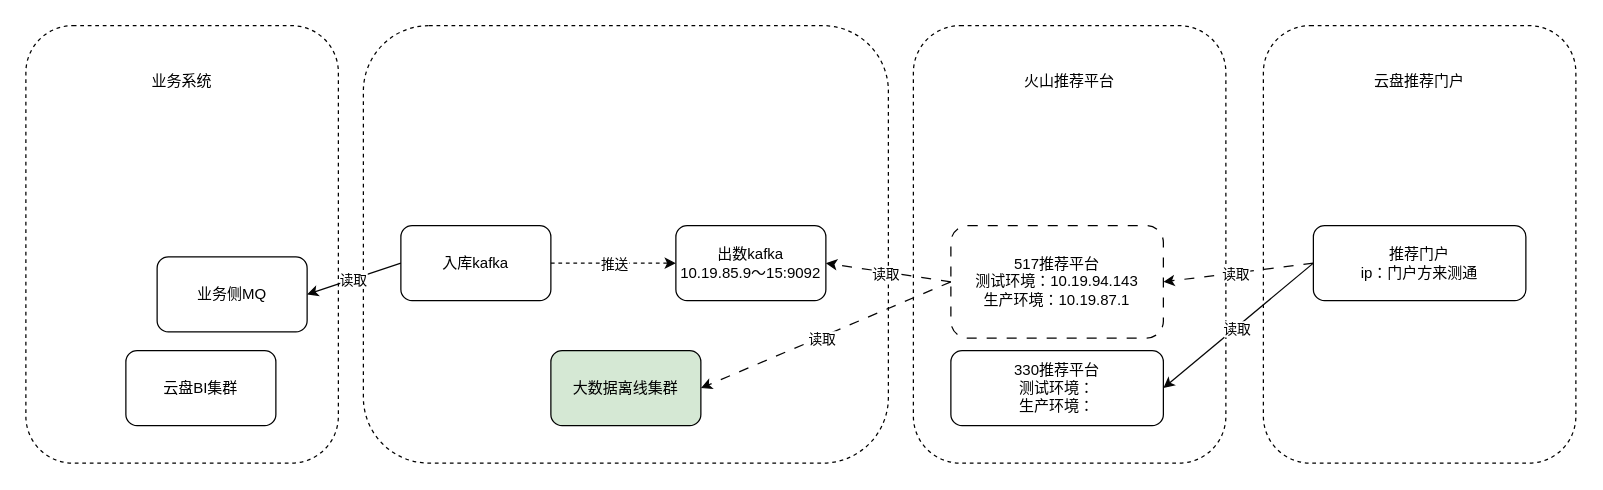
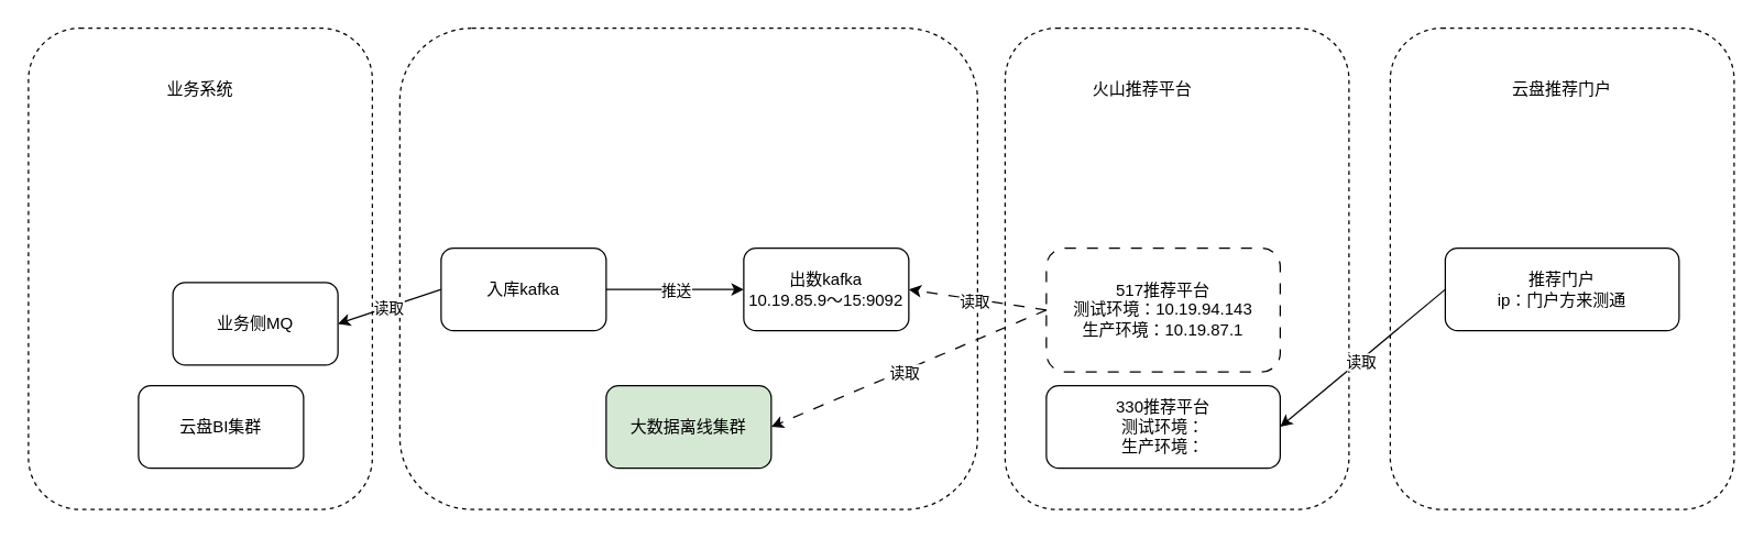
  <mxCell id="0" />
  <mxCell id="1" parent="0" />
  <mxCell id="2" value="" style="rounded=1;whiteSpace=wrap;html=1;fillColor=none;dashed=1;" vertex="1" parent="1"><mxGeometry x="20" y="20" width="250" height="350" as="geometry" /></mxCell>
  <mxCell id="3" value="" style="rounded=1;whiteSpace=wrap;html=1;fillColor=none;dashed=1;" vertex="1" parent="1"><mxGeometry x="290" y="20" width="420" height="350" as="geometry" /></mxCell>
  <mxCell id="4" value="" style="rounded=1;whiteSpace=wrap;html=1;fillColor=none;dashed=1;" vertex="1" parent="1"><mxGeometry x="1010" y="20" width="250" height="350" as="geometry" /></mxCell>
  <mxCell id="5" value="" style="rounded=1;whiteSpace=wrap;html=1;fillColor=none;dashed=1;" vertex="1" parent="1"><mxGeometry x="730" y="20" width="250" height="350" as="geometry" /></mxCell>
  <mxCell id="6" value="出数kafka&lt;div&gt;10.19.85.9～15:9092&lt;br&gt;&lt;/div&gt;" style="rounded=1;whiteSpace=wrap;html=1;" vertex="1" parent="1"><mxGeometry x="540" y="180" width="120" height="60" as="geometry" /></mxCell>
  <mxCell id="7" value="入库kafka" style="rounded=1;whiteSpace=wrap;html=1;" vertex="1" parent="1"><mxGeometry x="320" y="180" width="120" height="60" as="geometry" /></mxCell>
- <mxCell id="8" value="" style="endArrow=classic;html=1;rounded=0;exitX=1;exitY=0.5;exitDx=0;exitDy=0;entryX=0;entryY=0.5;entryDx=0;entryDy=0;fillColor=#008a00;strokeColor=light-dark(#050505, #82cd82);dashed=1;" edge="1" parent="1" source="7" target="6"><mxGeometry width="50" height="50" relative="1" as="geometry"><mxPoint x="460" y="120" as="sourcePoint" /><mxPoint x="510" y="70" as="targetPoint" /></mxGeometry></mxCell>
+ <mxCell id="8" value="" style="endArrow=classic;html=1;rounded=0;exitX=1;exitY=0.5;exitDx=0;exitDy=0;entryX=0;entryY=0.5;entryDx=0;entryDy=0;fillColor=#008a00;strokeColor=light-dark(#050505, #82cd82);" edge="1" parent="1" source="7" target="6"><mxGeometry width="50" height="50" relative="1" as="geometry"><mxPoint x="460" y="120" as="sourcePoint" /><mxPoint x="510" y="70" as="targetPoint" /></mxGeometry></mxCell>
  <mxCell id="9" value="推送" style="edgeLabel;html=1;align=center;verticalAlign=middle;resizable=0;points=[];" vertex="1" connectable="0" parent="8"><mxGeometry relative="1" as="geometry"><mxPoint as="offset" /></mxGeometry></mxCell>
  <mxCell id="10" value="517推荐平台&lt;div&gt;&lt;div&gt;测试环境：10.19.94.143&lt;/div&gt;&lt;div&gt;生产环境：10.19.87.1&lt;/div&gt;&lt;/div&gt;" style="rounded=1;whiteSpace=wrap;html=1;dashed=1;dashPattern=8 8;" vertex="1" parent="1"><mxGeometry x="760" y="180" width="170" height="90" as="geometry" /></mxCell>
  <mxCell id="11" value="" style="endArrow=classic;html=1;rounded=0;exitX=0;exitY=0.5;exitDx=0;exitDy=0;fillColor=#008a00;strokeColor=light-dark(#050505, #82cd82);entryX=1;entryY=0.5;entryDx=0;entryDy=0;dashed=1;dashPattern=8 8;" edge="1" parent="1" source="10" target="6"><mxGeometry width="50" height="50" relative="1" as="geometry"><mxPoint x="450" y="220" as="sourcePoint" /><mxPoint x="720" y="80" as="targetPoint" /></mxGeometry></mxCell>
  <mxCell id="12" value="读取" style="edgeLabel;html=1;align=center;verticalAlign=middle;resizable=0;points=[];" vertex="1" connectable="0" parent="11"><mxGeometry x="0.04" y="1" relative="1" as="geometry"><mxPoint as="offset" /></mxGeometry></mxCell>
  <mxCell id="13" value="推荐门户&lt;div&gt;&lt;div&gt;ip：门户方来测通&lt;/div&gt;&lt;/div&gt;" style="rounded=1;whiteSpace=wrap;html=1;" vertex="1" parent="1"><mxGeometry x="1050" y="180" width="170" height="60" as="geometry" /></mxCell>
- <mxCell id="14" value="" style="endArrow=classic;html=1;rounded=0;exitX=0;exitY=0.5;exitDx=0;exitDy=0;fillColor=#008a00;strokeColor=light-dark(#050505, #82cd82);entryX=1;entryY=0.5;entryDx=0;entryDy=0;dashed=1;dashPattern=8 8;" edge="1" parent="1" source="13" target="10"><mxGeometry width="50" height="50" relative="1" as="geometry"><mxPoint x="770" y="220" as="sourcePoint" /><mxPoint x="670" y="220" as="targetPoint" /></mxGeometry></mxCell>
- <mxCell id="15" value="读取" style="edgeLabel;html=1;align=center;verticalAlign=middle;resizable=0;points=[];" vertex="1" connectable="0" parent="14"><mxGeometry x="0.04" y="1" relative="1" as="geometry"><mxPoint as="offset" /></mxGeometry></mxCell>
  <mxCell id="16" value="业务侧MQ" style="rounded=1;whiteSpace=wrap;html=1;" vertex="1" parent="1"><mxGeometry x="125" y="205" width="120" height="60" as="geometry" /></mxCell>
  <mxCell id="17" value="" style="endArrow=classic;html=1;rounded=0;fillColor=#008a00;strokeColor=light-dark(#050505, #82cd82);entryX=1;entryY=0.5;entryDx=0;entryDy=0;" edge="1" parent="1" target="16"><mxGeometry width="50" height="50" relative="1" as="geometry"><mxPoint x="320" y="210" as="sourcePoint" /><mxPoint x="670" y="220" as="targetPoint" /></mxGeometry></mxCell>
  <mxCell id="18" value="读取" style="edgeLabel;html=1;align=center;verticalAlign=middle;resizable=0;points=[];" vertex="1" connectable="0" parent="17"><mxGeometry x="0.04" y="1" relative="1" as="geometry"><mxPoint as="offset" /></mxGeometry></mxCell>
- <mxCell id="19" value="火山推荐平台" style="text;html=1;align=center;verticalAlign=middle;whiteSpace=wrap;rounded=0;" vertex="1" parent="1"><mxGeometry x="805" y="50" width="100" height="30" as="geometry" /></mxCell>
+ <mxCell id="19" value="火山推荐平台" style="text;html=1;align=center;verticalAlign=middle;whiteSpace=wrap;rounded=0;" vertex="1" parent="1"><mxGeometry x="780" y="50" width="100" height="30" as="geometry" /></mxCell>
  <mxCell id="20" value="云盘推荐门户" style="text;html=1;align=center;verticalAlign=middle;whiteSpace=wrap;rounded=0;" vertex="1" parent="1"><mxGeometry x="1085" y="50" width="100" height="30" as="geometry" /></mxCell>
  <mxCell id="21" value="业务系统" style="text;html=1;align=center;verticalAlign=middle;whiteSpace=wrap;rounded=0;" vertex="1" parent="1"><mxGeometry x="95" y="50" width="100" height="30" as="geometry" /></mxCell>
  <mxCell id="22" value="330推荐平台&lt;div&gt;&lt;div&gt;测试环境：&lt;/div&gt;&lt;div&gt;生产环境：&lt;/div&gt;&lt;/div&gt;" style="rounded=1;whiteSpace=wrap;html=1;" vertex="1" parent="1"><mxGeometry x="760" y="280" width="170" height="60" as="geometry" /></mxCell>
  <mxCell id="23" value="" style="endArrow=classic;html=1;rounded=0;fillColor=#008a00;strokeColor=light-dark(#050505, #82cd82);entryX=1;entryY=0.5;entryDx=0;entryDy=0;" edge="1" parent="1" target="22"><mxGeometry width="50" height="50" relative="1" as="geometry"><mxPoint x="1050" y="210" as="sourcePoint" /><mxPoint x="940" y="220" as="targetPoint" /></mxGeometry></mxCell>
  <mxCell id="24" value="读取" style="edgeLabel;html=1;align=center;verticalAlign=middle;resizable=0;points=[];" vertex="1" connectable="0" parent="23"><mxGeometry x="0.04" y="1" relative="1" as="geometry"><mxPoint as="offset" /></mxGeometry></mxCell>
  <mxCell id="25" value="大数据离线集群" style="rounded=1;whiteSpace=wrap;html=1;fillColor=#d5e8d4;" vertex="1" parent="1"><mxGeometry x="440" y="280" width="120" height="60" as="geometry" /></mxCell>
  <mxCell id="26" value="云盘BI集群" style="rounded=1;whiteSpace=wrap;html=1;" vertex="1" parent="1"><mxGeometry x="100" y="280" width="120" height="60" as="geometry" /></mxCell>
  <mxCell id="27" value="" style="endArrow=classic;html=1;rounded=0;exitX=0;exitY=0.5;exitDx=0;exitDy=0;fillColor=#008a00;strokeColor=light-dark(#050505, #82cd82);entryX=1;entryY=0.5;entryDx=0;entryDy=0;dashed=1;dashPattern=8 8;" edge="1" parent="1" source="10" target="25"><mxGeometry width="50" height="50" relative="1" as="geometry"><mxPoint x="770" y="220" as="sourcePoint" /><mxPoint x="670" y="220" as="targetPoint" /></mxGeometry></mxCell>
  <mxCell id="28" value="读取" style="edgeLabel;html=1;align=center;verticalAlign=middle;resizable=0;points=[];" vertex="1" connectable="0" parent="27"><mxGeometry x="0.04" y="1" relative="1" as="geometry"><mxPoint as="offset" /></mxGeometry></mxCell>
